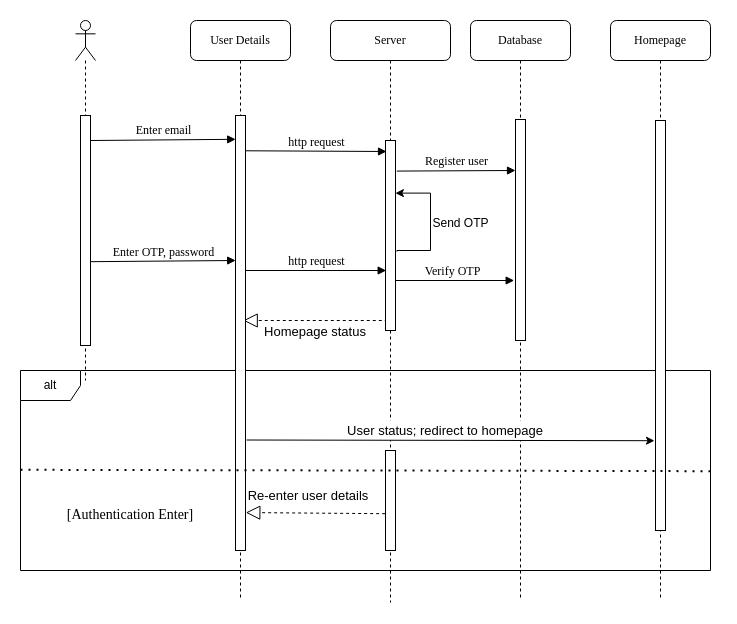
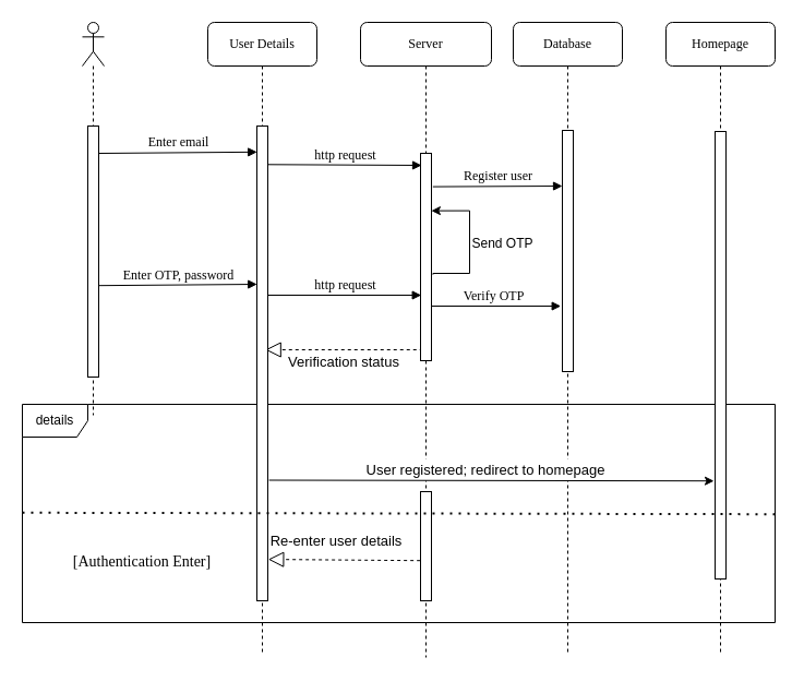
  <mxCell id="0" />
  <mxCell id="1" parent="0" />
  <mxCell id="2" value="" style="endArrow=block;dashed=1;endFill=0;endSize=12;html=1;rounded=0;entryX=0.994;entryY=0.437;entryDx=0;entryDy=0;entryPerimeter=0;" parent="1" edge="1"><mxGeometry width="160" relative="1" as="geometry"><mxPoint x="387.28" y="319.995" as="sourcePoint" /><mxPoint x="242.72" y="319.995" as="targetPoint" /></mxGeometry></mxCell>
  <mxCell id="3" value="" style="shape=umlLifeline;perimeter=lifelinePerimeter;whiteSpace=wrap;html=1;container=1;dropTarget=0;collapsible=0;recursiveResize=0;outlineConnect=0;portConstraint=eastwest;newEdgeStyle={&quot;curved&quot;:0,&quot;rounded&quot;:0};participant=umlActor;" parent="1" vertex="1"><mxGeometry x="75" y="20" width="20" height="360" as="geometry" /></mxCell>
  <mxCell id="4" value="" style="html=1;points=[];perimeter=orthogonalPerimeter;rounded=0;shadow=0;comic=0;labelBackgroundColor=none;strokeWidth=1;fontFamily=Verdana;fontSize=12;align=center;" parent="1" vertex="1"><mxGeometry x="80" y="115" width="10" height="230" as="geometry" /></mxCell>
  <mxCell id="5" value="Server" style="shape=umlLifeline;perimeter=lifelinePerimeter;whiteSpace=wrap;html=1;container=1;collapsible=0;recursiveResize=0;outlineConnect=0;rounded=1;shadow=0;comic=0;labelBackgroundColor=none;strokeWidth=1;fontFamily=Verdana;fontSize=12;align=center;" parent="1" vertex="1"><mxGeometry x="330" y="20" width="120" height="582" as="geometry" /></mxCell>
  <mxCell id="6" value="Verify OTP" style="html=1;verticalAlign=bottom;endArrow=block;labelBackgroundColor=none;fontFamily=Verdana;fontSize=12;edgeStyle=elbowEdgeStyle;elbow=vertical;" edge="1" parent="5"><mxGeometry relative="1" as="geometry"><mxPoint x="60" y="260" as="sourcePoint" /><mxPoint x="183.68" y="260.71" as="targetPoint" /></mxGeometry></mxCell>
  <mxCell id="7" value="http request" style="html=1;verticalAlign=bottom;endArrow=block;labelBackgroundColor=none;fontFamily=Verdana;fontSize=12;edgeStyle=elbowEdgeStyle;elbow=vertical;" parent="5" edge="1"><mxGeometry relative="1" as="geometry"><mxPoint x="-84.676" y="130.294" as="sourcePoint" /><mxPoint x="56" y="131" as="targetPoint" /></mxGeometry></mxCell>
  <mxCell id="8" value="" style="html=1;points=[];perimeter=orthogonalPerimeter;rounded=0;shadow=0;comic=0;labelBackgroundColor=none;strokeWidth=1;fontFamily=Verdana;fontSize=12;align=center;" parent="5" vertex="1"><mxGeometry x="55" y="430" width="10" height="100" as="geometry" /></mxCell>
  <mxCell id="9" value="&lt;font style=&quot;font-size: 13px;&quot;&gt;Re-enter user details&lt;/font&gt;" style="text;strokeColor=none;align=center;fillColor=none;html=1;verticalAlign=middle;whiteSpace=wrap;rounded=0;" parent="5" vertex="1"><mxGeometry x="-87" y="460" width="130" height="30" as="geometry" /></mxCell>
  <mxCell id="10" value="Register user" style="html=1;verticalAlign=bottom;endArrow=block;labelBackgroundColor=none;fontFamily=Verdana;fontSize=12;edgeStyle=elbowEdgeStyle;elbow=vertical;exitX=1.133;exitY=0.161;exitDx=0;exitDy=0;exitPerimeter=0;" parent="5" source="12" edge="1"><mxGeometry relative="1" as="geometry"><mxPoint x="55" y="150" as="sourcePoint" /><Array as="points" /><mxPoint x="185" y="150" as="targetPoint" /></mxGeometry></mxCell>
  <mxCell id="11" style="edgeStyle=orthogonalEdgeStyle;rounded=0;orthogonalLoop=1;jettySize=auto;html=1;entryX=0.99;entryY=0.277;entryDx=0;entryDy=0;entryPerimeter=0;exitX=1.144;exitY=0.585;exitDx=0;exitDy=0;exitPerimeter=0;" edge="1" parent="5" source="12" target="12"><mxGeometry relative="1" as="geometry"><mxPoint x="130" y="190" as="targetPoint" /><Array as="points"><mxPoint x="66" y="230" /><mxPoint x="100" y="230" /><mxPoint x="100" y="173" /></Array></mxGeometry></mxCell>
  <mxCell id="12" value="" style="html=1;points=[];perimeter=orthogonalPerimeter;rounded=0;shadow=0;comic=0;labelBackgroundColor=none;strokeWidth=1;fontFamily=Verdana;fontSize=12;align=center;" parent="5" vertex="1"><mxGeometry x="55" y="120" width="10" height="190" as="geometry" /></mxCell>
- <mxCell id="13" value="alt" style="shape=umlFrame;whiteSpace=wrap;html=1;pointerEvents=0;" parent="5" vertex="1"><mxGeometry x="-310" y="350" width="690" height="200" as="geometry" /></mxCell>
+ <mxCell id="13" value="details" style="shape=umlFrame;whiteSpace=wrap;html=1;pointerEvents=0;" parent="5" vertex="1"><mxGeometry x="-310" y="350" width="690" height="200" as="geometry" /></mxCell>
  <mxCell id="14" value="Database" style="shape=umlLifeline;perimeter=lifelinePerimeter;whiteSpace=wrap;html=1;container=1;collapsible=0;recursiveResize=0;outlineConnect=0;rounded=1;shadow=0;comic=0;labelBackgroundColor=none;strokeWidth=1;fontFamily=Verdana;fontSize=12;align=center;" parent="1" vertex="1"><mxGeometry x="470" y="20" width="100" height="580" as="geometry" /></mxCell>
  <mxCell id="15" value="Send OTP" style="text;html=1;align=center;verticalAlign=middle;resizable=0;points=[];autosize=1;strokeColor=none;fillColor=none;" vertex="1" parent="14"><mxGeometry x="-50" y="188" width="80" height="30" as="geometry" /></mxCell>
- <mxCell id="16" value="&lt;font style=&quot;font-size: 13px;&quot;&gt;User status; redirect to homepage&lt;/font&gt;" style="text;strokeColor=none;align=center;fillColor=default;html=1;verticalAlign=middle;whiteSpace=wrap;rounded=0;" parent="14" vertex="1"><mxGeometry x="-150" y="400" width="250" height="20" as="geometry" /></mxCell>
+ <mxCell id="16" value="&lt;font style=&quot;font-size: 13px;&quot;&gt;User registered; redirect to homepage&lt;/font&gt;" style="text;strokeColor=none;align=center;fillColor=default;html=1;verticalAlign=middle;whiteSpace=wrap;rounded=0;" parent="14" vertex="1"><mxGeometry x="-150" y="400" width="250" height="20" as="geometry" /></mxCell>
  <mxCell id="17" value="" style="html=1;points=[];perimeter=orthogonalPerimeter;rounded=0;shadow=0;comic=0;labelBackgroundColor=none;strokeWidth=1;fontFamily=Verdana;fontSize=12;align=center;" parent="1" vertex="1"><mxGeometry x="515" y="119" width="10" height="221" as="geometry" /></mxCell>
  <mxCell id="18" value="Homepage" style="shape=umlLifeline;perimeter=lifelinePerimeter;whiteSpace=wrap;html=1;container=1;collapsible=0;recursiveResize=0;outlineConnect=0;rounded=1;shadow=0;comic=0;labelBackgroundColor=none;strokeWidth=1;fontFamily=Verdana;fontSize=12;align=center;" parent="1" vertex="1"><mxGeometry x="610" y="20" width="100" height="580" as="geometry" /></mxCell>
  <mxCell id="19" value="" style="html=1;points=[];perimeter=orthogonalPerimeter;rounded=0;shadow=0;comic=0;labelBackgroundColor=none;strokeWidth=1;fontFamily=Verdana;fontSize=12;align=center;" parent="18" vertex="1"><mxGeometry x="45" y="100" width="10" height="410" as="geometry" /></mxCell>
  <mxCell id="20" value="User Details" style="shape=umlLifeline;perimeter=lifelinePerimeter;whiteSpace=wrap;html=1;container=1;collapsible=0;recursiveResize=0;outlineConnect=0;rounded=1;shadow=0;comic=0;labelBackgroundColor=none;strokeWidth=1;fontFamily=Verdana;fontSize=12;align=center;" parent="1" vertex="1"><mxGeometry x="190" y="20" width="100" height="580" as="geometry" /></mxCell>
  <mxCell id="21" value="" style="html=1;points=[];perimeter=orthogonalPerimeter;rounded=0;shadow=0;comic=0;labelBackgroundColor=none;strokeWidth=1;fontFamily=Verdana;fontSize=12;align=center;" parent="20" vertex="1"><mxGeometry x="45" y="95" width="10" height="435" as="geometry" /></mxCell>
  <mxCell id="22" value="&lt;font face=&quot;Verdana&quot; style=&quot;font-size: 12px;&quot;&gt;Enter email&lt;/font&gt;" style="html=1;verticalAlign=bottom;startArrow=none;startFill=0;endArrow=block;startSize=8;curved=0;rounded=0;" parent="20" edge="1"><mxGeometry width="60" relative="1" as="geometry"><mxPoint x="-100" y="120" as="sourcePoint" /><mxPoint x="45.18" y="118.82" as="targetPoint" /></mxGeometry></mxCell>
  <mxCell id="23" value="http request" style="html=1;verticalAlign=bottom;endArrow=block;labelBackgroundColor=none;fontFamily=Verdana;fontSize=12;edgeStyle=elbowEdgeStyle;elbow=vertical;" edge="1" parent="20"><mxGeometry relative="1" as="geometry"><mxPoint x="55.004" y="250.004" as="sourcePoint" /><mxPoint x="195.68" y="250.71" as="targetPoint" /></mxGeometry></mxCell>
- <mxCell id="24" value="&lt;font style=&quot;font-size: 13px;&quot;&gt;Homepage status&lt;/font&gt;" style="text;strokeColor=none;align=center;fillColor=none;html=1;verticalAlign=middle;whiteSpace=wrap;rounded=0;" parent="1" vertex="1"><mxGeometry x="250" y="316" width="130" height="30" as="geometry" /></mxCell>
+ <mxCell id="24" value="&lt;font style=&quot;font-size: 13px;&quot;&gt;Verification status&lt;/font&gt;" style="text;strokeColor=none;align=center;fillColor=none;html=1;verticalAlign=middle;whiteSpace=wrap;rounded=0;" parent="1" vertex="1"><mxGeometry x="250" y="316" width="130" height="30" as="geometry" /></mxCell>
  <mxCell id="25" value="" style="endArrow=none;dashed=1;html=1;dashPattern=1 3;strokeWidth=2;rounded=0;exitX=-0.001;exitY=0.544;exitDx=0;exitDy=0;exitPerimeter=0;entryX=1.006;entryY=0.551;entryDx=0;entryDy=0;entryPerimeter=0;" parent="1" edge="1"><mxGeometry width="50" height="50" relative="1" as="geometry"><mxPoint x="20" y="469.3" as="sourcePoint" /><mxPoint x="714.83" y="470.7" as="targetPoint" /></mxGeometry></mxCell>
  <mxCell id="26" value="&lt;font face=&quot;Verdana&quot; style=&quot;font-size: 14px;&quot;&gt;[Authentication Enter]&lt;/font&gt;" style="text;strokeColor=none;align=center;fillColor=none;html=1;verticalAlign=middle;whiteSpace=wrap;rounded=0;" parent="1" vertex="1"><mxGeometry x="40" y="500" width="180" height="30" as="geometry" /></mxCell>
  <mxCell id="27" value="" style="endArrow=block;dashed=1;endFill=0;endSize=12;html=1;rounded=0;exitX=-0.035;exitY=0.632;exitDx=0;exitDy=0;exitPerimeter=0;entryX=1.033;entryY=0.853;entryDx=0;entryDy=0;entryPerimeter=0;" parent="1" source="8" edge="1"><mxGeometry width="160" relative="1" as="geometry"><mxPoint x="290" y="330" as="sourcePoint" /><mxPoint x="245.33" y="512.07" as="targetPoint" /></mxGeometry></mxCell>
  <mxCell id="28" value="&lt;font face=&quot;Verdana&quot; style=&quot;font-size: 12px;&quot;&gt;Enter OTP, password&lt;/font&gt;" style="html=1;verticalAlign=bottom;startArrow=none;startFill=0;endArrow=block;startSize=8;curved=0;rounded=0;" edge="1" parent="1"><mxGeometry width="60" relative="1" as="geometry"><mxPoint x="90" y="261.18" as="sourcePoint" /><mxPoint x="235.18" y="260" as="targetPoint" /></mxGeometry></mxCell>
  <mxCell id="29" value="" style="endArrow=classic;html=1;rounded=0;exitX=1.114;exitY=0.746;exitDx=0;exitDy=0;entryX=-0.102;entryY=0.781;entryDx=0;entryDy=0;entryPerimeter=0;exitPerimeter=0;" parent="1" target="19" edge="1" source="21"><mxGeometry width="50" height="50" relative="1" as="geometry"><mxPoint x="524.824" y="436.82" as="sourcePoint" /><mxPoint x="650" y="440" as="targetPoint" /></mxGeometry></mxCell>
